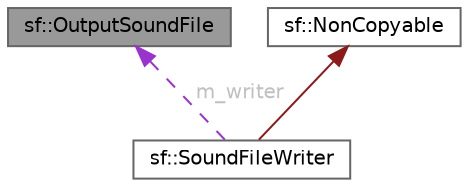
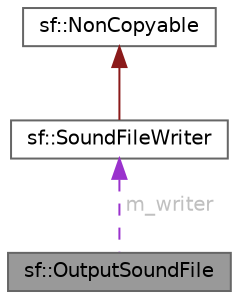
  digraph {
    node [color=gray40 fillcolor=white fontname=Helvetica fontsize=10 shape=box style=filled]
    edge [dir=back fontname=Helvetica fontsize=10 labelfontname=Helvetica labelfontsize=10]
    n1 [fillcolor=grey60 fontcolor=black height=0.2 label="sf::OutputSoundFile" width=0.4]
    n2 [height=0.2 label="sf::NonCopyable" width=0.4]
    n3 [height=0.2 label="sf::SoundFileWriter" width=0.4]
    n2 -> n3 [color=firebrick4 style=solid]
-   n1 -> n3 [color=darkorchid3 fontcolor=grey label=" m_writer" style=dashed]
+   n3 -> n1 [color=darkorchid3 fontcolor=grey label=" m_writer" style=dashed]
  }
